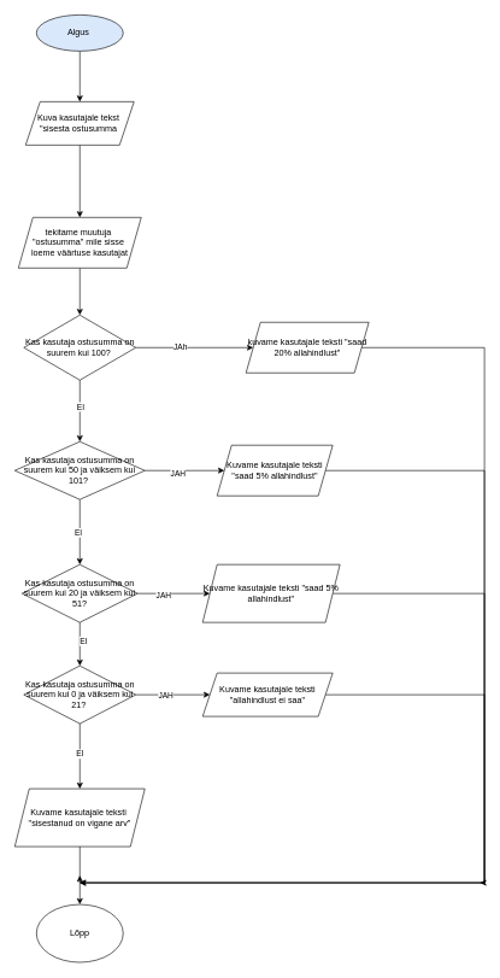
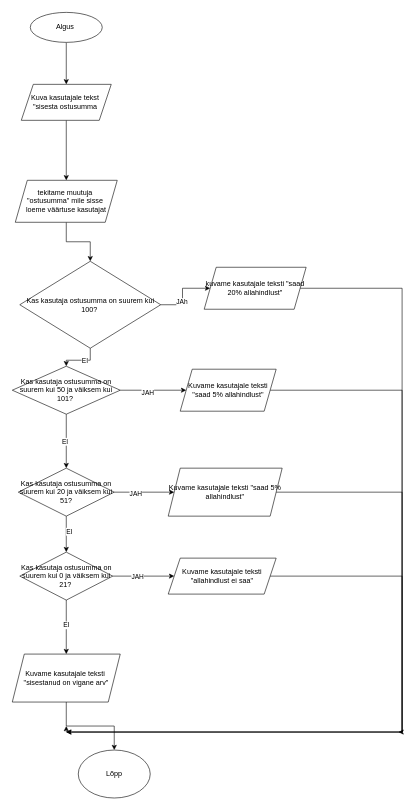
  <mxCell id="0" />
  <mxCell id="1" parent="0" />
  <mxCell id="2" value="" style="edgeStyle=orthogonalEdgeStyle;rounded=0;orthogonalLoop=1;jettySize=auto;html=1;" edge="1" parent="1" source="3" target="5"><mxGeometry relative="1" as="geometry" /></mxCell>
- <mxCell id="3" value="Algus&amp;nbsp;" style="ellipse;whiteSpace=wrap;html=1;fillColor=#dae8fc;" vertex="1" parent="1"><mxGeometry x="50" y="20" width="120" height="50" as="geometry" /></mxCell>
+ <mxCell id="3" value="Algus&amp;nbsp;" style="ellipse;whiteSpace=wrap;html=1;" vertex="1" parent="1"><mxGeometry x="50" y="20" width="120" height="50" as="geometry" /></mxCell>
  <mxCell id="4" value="" style="edgeStyle=orthogonalEdgeStyle;rounded=0;orthogonalLoop=1;jettySize=auto;html=1;" edge="1" parent="1" source="5" target="7"><mxGeometry relative="1" as="geometry" /></mxCell>
  <mxCell id="5" value="Kuva kasutajale tekst&amp;nbsp;&lt;div&gt;&quot;sisesta ostusumma&amp;nbsp;&lt;/div&gt;" style="shape=parallelogram;perimeter=parallelogramPerimeter;whiteSpace=wrap;html=1;fixedSize=1;" vertex="1" parent="1"><mxGeometry x="35" y="140" width="150" height="60" as="geometry" /></mxCell>
  <mxCell id="6" value="" style="edgeStyle=orthogonalEdgeStyle;rounded=0;orthogonalLoop=1;jettySize=auto;html=1;" edge="1" parent="1" source="7" target="12"><mxGeometry relative="1" as="geometry" /></mxCell>
  <mxCell id="7" value="tekitame muutuja&amp;nbsp;&lt;div&gt;&quot;ostusumma&quot; mile sisse&amp;nbsp;&lt;/div&gt;&lt;div&gt;loeme väärtuse kasutajat&lt;/div&gt;" style="shape=parallelogram;perimeter=parallelogramPerimeter;whiteSpace=wrap;html=1;fixedSize=1;" vertex="1" parent="1"><mxGeometry x="25" y="300" width="170" height="70" as="geometry" /></mxCell>
  <mxCell id="8" value="" style="edgeStyle=orthogonalEdgeStyle;rounded=0;orthogonalLoop=1;jettySize=auto;html=1;" edge="1" parent="1" source="12" target="14"><mxGeometry relative="1" as="geometry" /></mxCell>
  <mxCell id="9" value="JAh" style="edgeLabel;html=1;align=center;verticalAlign=middle;resizable=0;points=[];" vertex="1" connectable="0" parent="8"><mxGeometry x="-0.252" y="1" relative="1" as="geometry"><mxPoint as="offset" /></mxGeometry></mxCell>
  <mxCell id="10" value="" style="edgeStyle=orthogonalEdgeStyle;rounded=0;orthogonalLoop=1;jettySize=auto;html=1;" edge="1" parent="1" source="12" target="19"><mxGeometry relative="1" as="geometry" /></mxCell>
  <mxCell id="11" value="EI" style="edgeLabel;html=1;align=center;verticalAlign=middle;resizable=0;points=[];" vertex="1" connectable="0" parent="10"><mxGeometry x="-0.149" relative="1" as="geometry"><mxPoint as="offset" /></mxGeometry></mxCell>
- <mxCell id="12" value="Kas kasutaja ostusumma on suurem kui 100?&amp;nbsp;" style="rhombus;whiteSpace=wrap;html=1;" vertex="1" parent="1"><mxGeometry x="32.5" y="435" width="155" height="90" as="geometry" /></mxCell>
+ <mxCell id="12" value="Kas kasutaja ostusumma on suurem kui 100?&amp;nbsp;" style="rhombus;whiteSpace=wrap;html=1;" vertex="1" parent="1"><mxGeometry x="32.5" y="435" width="235" height="145" as="geometry" /></mxCell>
  <mxCell id="13" style="edgeStyle=orthogonalEdgeStyle;rounded=0;orthogonalLoop=1;jettySize=auto;html=1;" edge="1" parent="1" source="14"><mxGeometry relative="1" as="geometry"><mxPoint x="110" y="1210" as="targetPoint" /><Array as="points"><mxPoint x="670" y="480" /><mxPoint x="670" y="1220" /><mxPoint x="110" y="1220" /></Array></mxGeometry></mxCell>
  <mxCell id="14" value="kuvame kasutajale teksti &quot;saad 20% allahindlust&quot;" style="shape=parallelogram;perimeter=parallelogramPerimeter;whiteSpace=wrap;html=1;fixedSize=1;" vertex="1" parent="1"><mxGeometry x="340" y="445" width="170" height="70" as="geometry" /></mxCell>
  <mxCell id="15" value="" style="edgeStyle=orthogonalEdgeStyle;rounded=0;orthogonalLoop=1;jettySize=auto;html=1;" edge="1" parent="1" source="19" target="21"><mxGeometry relative="1" as="geometry" /></mxCell>
  <mxCell id="16" value="JAH" style="edgeLabel;html=1;align=center;verticalAlign=middle;resizable=0;points=[];" vertex="1" connectable="0" parent="15"><mxGeometry x="-0.182" y="-3" relative="1" as="geometry"><mxPoint as="offset" /></mxGeometry></mxCell>
  <mxCell id="17" value="" style="edgeStyle=orthogonalEdgeStyle;rounded=0;orthogonalLoop=1;jettySize=auto;html=1;" edge="1" parent="1" source="19" target="26"><mxGeometry relative="1" as="geometry" /></mxCell>
  <mxCell id="18" value="EI" style="edgeLabel;html=1;align=center;verticalAlign=middle;resizable=0;points=[];" vertex="1" connectable="0" parent="17"><mxGeometry y="-3" relative="1" as="geometry"><mxPoint as="offset" /></mxGeometry></mxCell>
  <mxCell id="19" value="Kas kasutaja ostusumma on suurem kui 50 ja väiksem kui 101?&amp;nbsp;" style="rhombus;whiteSpace=wrap;html=1;" vertex="1" parent="1"><mxGeometry x="20" y="610" width="180" height="80" as="geometry" /></mxCell>
  <mxCell id="20" style="edgeStyle=orthogonalEdgeStyle;rounded=0;orthogonalLoop=1;jettySize=auto;html=1;" edge="1" parent="1" source="21"><mxGeometry relative="1" as="geometry"><mxPoint x="110" y="1220" as="targetPoint" /><Array as="points"><mxPoint x="670" y="650" /><mxPoint x="670" y="1220" /></Array></mxGeometry></mxCell>
  <mxCell id="21" value="Kuvame kasutajale teksti &quot;saad 5% allahindlust&quot;" style="shape=parallelogram;perimeter=parallelogramPerimeter;whiteSpace=wrap;html=1;fixedSize=1;" vertex="1" parent="1"><mxGeometry x="300" y="615" width="160" height="70" as="geometry" /></mxCell>
  <mxCell id="22" value="" style="edgeStyle=orthogonalEdgeStyle;rounded=0;orthogonalLoop=1;jettySize=auto;html=1;" edge="1" parent="1" source="26" target="28"><mxGeometry relative="1" as="geometry" /></mxCell>
  <mxCell id="23" value="JAH" style="edgeLabel;html=1;align=center;verticalAlign=middle;resizable=0;points=[];" vertex="1" connectable="0" parent="22"><mxGeometry x="-0.3" y="-2" relative="1" as="geometry"><mxPoint as="offset" /></mxGeometry></mxCell>
  <mxCell id="24" value="" style="edgeStyle=orthogonalEdgeStyle;rounded=0;orthogonalLoop=1;jettySize=auto;html=1;" edge="1" parent="1" source="26" target="33"><mxGeometry relative="1" as="geometry" /></mxCell>
  <mxCell id="25" value="EI" style="edgeLabel;html=1;align=center;verticalAlign=middle;resizable=0;points=[];" vertex="1" connectable="0" parent="24"><mxGeometry x="-0.167" y="4" relative="1" as="geometry"><mxPoint as="offset" /></mxGeometry></mxCell>
  <mxCell id="26" value="Kas kasutaja ostusumma on suurem kui 20 ja väiksem kui 51?" style="rhombus;whiteSpace=wrap;html=1;" vertex="1" parent="1"><mxGeometry x="30" y="780" width="160" height="80" as="geometry" /></mxCell>
  <mxCell id="27" style="edgeStyle=orthogonalEdgeStyle;rounded=0;orthogonalLoop=1;jettySize=auto;html=1;exitX=1;exitY=0.5;exitDx=0;exitDy=0;" edge="1" parent="1" source="28"><mxGeometry relative="1" as="geometry"><mxPoint x="110" y="1220" as="targetPoint" /><Array as="points"><mxPoint x="670" y="820" /><mxPoint x="670" y="1220" /></Array></mxGeometry></mxCell>
  <mxCell id="28" value="Kuvame kasutajale teksti &quot;saad 5% allahindlust&quot;" style="shape=parallelogram;perimeter=parallelogramPerimeter;whiteSpace=wrap;html=1;fixedSize=1;" vertex="1" parent="1"><mxGeometry x="280" y="780" width="190" height="80" as="geometry" /></mxCell>
  <mxCell id="29" value="" style="edgeStyle=orthogonalEdgeStyle;rounded=0;orthogonalLoop=1;jettySize=auto;html=1;" edge="1" parent="1" source="33" target="35"><mxGeometry relative="1" as="geometry" /></mxCell>
  <mxCell id="30" value="JAH" style="edgeLabel;html=1;align=center;verticalAlign=middle;resizable=0;points=[];" vertex="1" connectable="0" parent="29"><mxGeometry x="-0.229" y="-1" relative="1" as="geometry"><mxPoint x="1" as="offset" /></mxGeometry></mxCell>
  <mxCell id="31" value="" style="edgeStyle=orthogonalEdgeStyle;rounded=0;orthogonalLoop=1;jettySize=auto;html=1;" edge="1" parent="1" source="33" target="37"><mxGeometry relative="1" as="geometry" /></mxCell>
  <mxCell id="32" value="EI" style="edgeLabel;html=1;align=center;verticalAlign=middle;resizable=0;points=[];" vertex="1" connectable="0" parent="31"><mxGeometry x="-0.089" y="-1" relative="1" as="geometry"><mxPoint as="offset" /></mxGeometry></mxCell>
  <mxCell id="33" value="Kas kasutaja ostusumma on suurem kui 0 ja väiksem kui 21?&amp;nbsp;" style="rhombus;whiteSpace=wrap;html=1;" vertex="1" parent="1"><mxGeometry x="32.5" y="920" width="155" height="80" as="geometry" /></mxCell>
  <mxCell id="34" style="edgeStyle=orthogonalEdgeStyle;rounded=0;orthogonalLoop=1;jettySize=auto;html=1;exitX=1;exitY=0.5;exitDx=0;exitDy=0;" edge="1" parent="1" source="35"><mxGeometry relative="1" as="geometry"><mxPoint x="664" y="1220" as="targetPoint" /><Array as="points"><mxPoint x="670" y="960" /><mxPoint x="670" y="1220" /></Array></mxGeometry></mxCell>
  <mxCell id="35" value="Kuvame kasutajale teksti &quot;allahindlust ei saa&quot;" style="shape=parallelogram;perimeter=parallelogramPerimeter;whiteSpace=wrap;html=1;fixedSize=1;" vertex="1" parent="1"><mxGeometry x="280" y="930" width="180" height="60" as="geometry" /></mxCell>
  <mxCell id="36" value="" style="edgeStyle=orthogonalEdgeStyle;rounded=0;orthogonalLoop=1;jettySize=auto;html=1;" edge="1" parent="1" source="37" target="38"><mxGeometry relative="1" as="geometry" /></mxCell>
  <mxCell id="37" value="Kuvame kasutajale teksti&amp;nbsp;&lt;div&gt;&quot;sisestanud on vigane arv&quot;&lt;/div&gt;" style="shape=parallelogram;perimeter=parallelogramPerimeter;whiteSpace=wrap;html=1;fixedSize=1;" vertex="1" parent="1"><mxGeometry x="20" y="1090" width="180" height="80" as="geometry" /></mxCell>
- <mxCell id="38" value="Lõpp" style="ellipse;whiteSpace=wrap;html=1;" vertex="1" parent="1"><mxGeometry x="50" y="1250" width="120" height="80" as="geometry" /></mxCell>
+ <mxCell id="38" value="Lõpp" style="ellipse;whiteSpace=wrap;html=1;" vertex="1" parent="1"><mxGeometry x="130" y="1250" width="120" height="80" as="geometry" /></mxCell>
